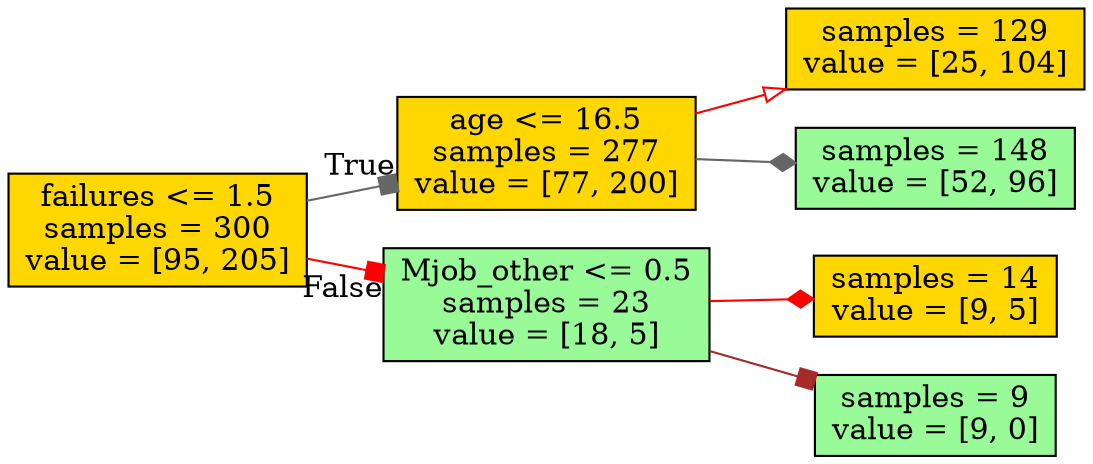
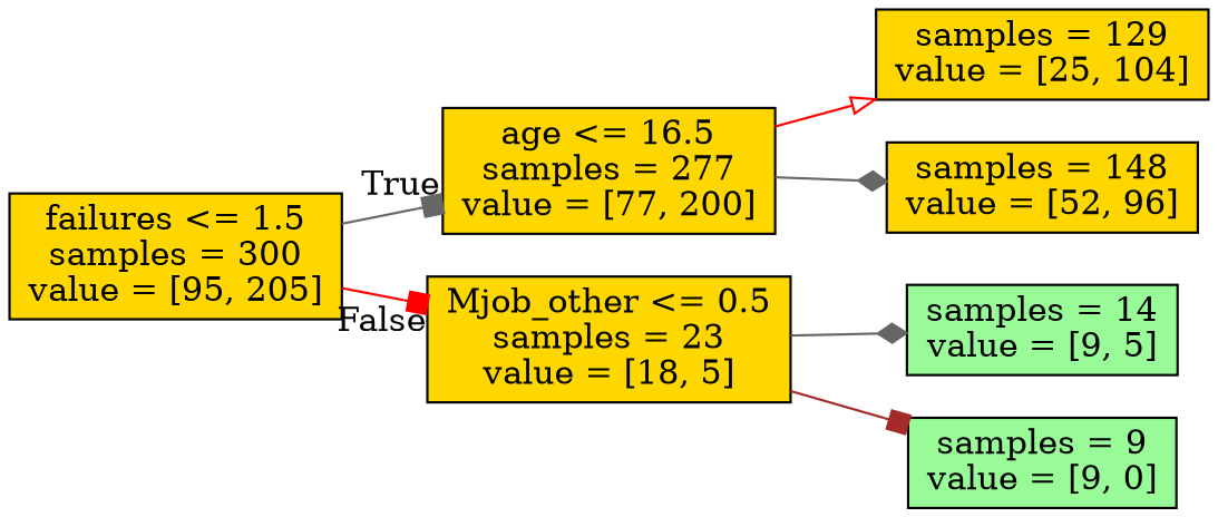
  digraph {
    rankdir=LR
    node [color=black fillcolor=gold shape=box style=filled]
    edge [arrowhead=box color=red]
    n1 [label="failures <= 1.5\nsamples = 300\nvalue = [95, 205]"]
    n2 [label="age <= 16.5\nsamples = 277\nvalue = [77, 200]"]
-   n3 [fillcolor=palegreen label="Mjob_other <= 0.5\nsamples = 23\nvalue = [18, 5]"]
+   n3 [label="Mjob_other <= 0.5\nsamples = 23\nvalue = [18, 5]"]
    n4 [label="samples = 129\nvalue = [25, 104]"]
-   n5 [fillcolor=palegreen label="samples = 148\nvalue = [52, 96]"]
-   n6 [label="samples = 14\nvalue = [9, 5]"]
+   n5 [label="samples = 148\nvalue = [52, 96]"]
+   n6 [fillcolor=palegreen label="samples = 14\nvalue = [9, 5]"]
    n7 [fillcolor=palegreen label="samples = 9\nvalue = [9, 0]"]
    n1 -> n2 [color=gray40 headlabel=True labelangle=45 labeldistance=2.5]
    n1 -> n3 [headlabel=False labelangle=-45 labeldistance=2.5]
    n2 -> n4 [arrowhead=onormal]
    n2 -> n5 [arrowhead=diamond color=gray40]
-   n3 -> n6 [arrowhead=diamond]
+   n3 -> n6 [arrowhead=diamond color=gray40]
    n3 -> n7 [color=brown]
  }
